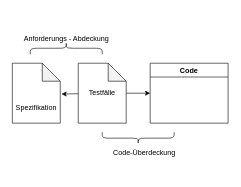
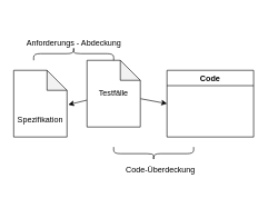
  <mxCell id="0" />
  <mxCell id="1" parent="0" />
  <mxCell id="2" value="" style="shape=note;whiteSpace=wrap;html=1;backgroundOutline=1;darkOpacity=0.05;" vertex="1" parent="1"><mxGeometry x="20" y="105" width="80" height="100" as="geometry" /></mxCell>
  <mxCell id="3" value="Spezifikation" style="text;html=1;strokeColor=none;fillColor=none;align=center;verticalAlign=middle;whiteSpace=wrap;rounded=0;" vertex="1" parent="1"><mxGeometry x="30" y="165" width="60" height="30" as="geometry" /></mxCell>
  <mxCell id="4" style="edgeStyle=none;html=1;entryX=1.025;entryY=0.515;entryDx=0;entryDy=0;entryPerimeter=0;" edge="1" parent="1" source="6" target="2"><mxGeometry relative="1" as="geometry" /></mxCell>
  <mxCell id="5" style="edgeStyle=none;html=1;entryX=0;entryY=0.5;entryDx=0;entryDy=0;" edge="1" parent="1" source="6" target="7"><mxGeometry relative="1" as="geometry" /></mxCell>
- <mxCell id="6" value="Testfälle" style="shape=note;whiteSpace=wrap;html=1;backgroundOutline=1;darkOpacity=0.05;" vertex="1" parent="1"><mxGeometry x="130" y="105" width="80" height="100" as="geometry" /></mxCell>
+ <mxCell id="6" value="Testfälle" style="shape=note;whiteSpace=wrap;html=1;backgroundOutline=1;darkOpacity=0.05;" vertex="1" parent="1"><mxGeometry x="130" y="90" width="80" height="100" as="geometry" /></mxCell>
  <mxCell id="7" value="Code" style="swimlane;" vertex="1" parent="1"><mxGeometry x="250" y="105" width="130" height="100" as="geometry" /></mxCell>
  <mxCell id="8" value="" style="shape=curlyBracket;whiteSpace=wrap;html=1;rounded=1;flipH=1;rotation=90;" vertex="1" parent="1"><mxGeometry x="220" y="170" width="20" height="120" as="geometry" /></mxCell>
  <mxCell id="9" value="Code-Überdeckung" style="text;html=1;align=center;verticalAlign=middle;resizable=0;points=[];autosize=1;strokeColor=none;fillColor=none;" vertex="1" parent="1"><mxGeometry x="180" y="245" width="120" height="20" as="geometry" /></mxCell>
  <mxCell id="10" value="" style="shape=curlyBracket;whiteSpace=wrap;html=1;rounded=1;flipH=1;rotation=-90;" vertex="1" parent="1"><mxGeometry x="100" y="20" width="20" height="120" as="geometry" /></mxCell>
  <mxCell id="11" value="Anforderungs - Abdeckung" style="text;html=1;align=center;verticalAlign=middle;resizable=0;points=[];autosize=1;strokeColor=none;fillColor=none;" vertex="1" parent="1"><mxGeometry x="30" y="55" width="160" height="20" as="geometry" /></mxCell>
